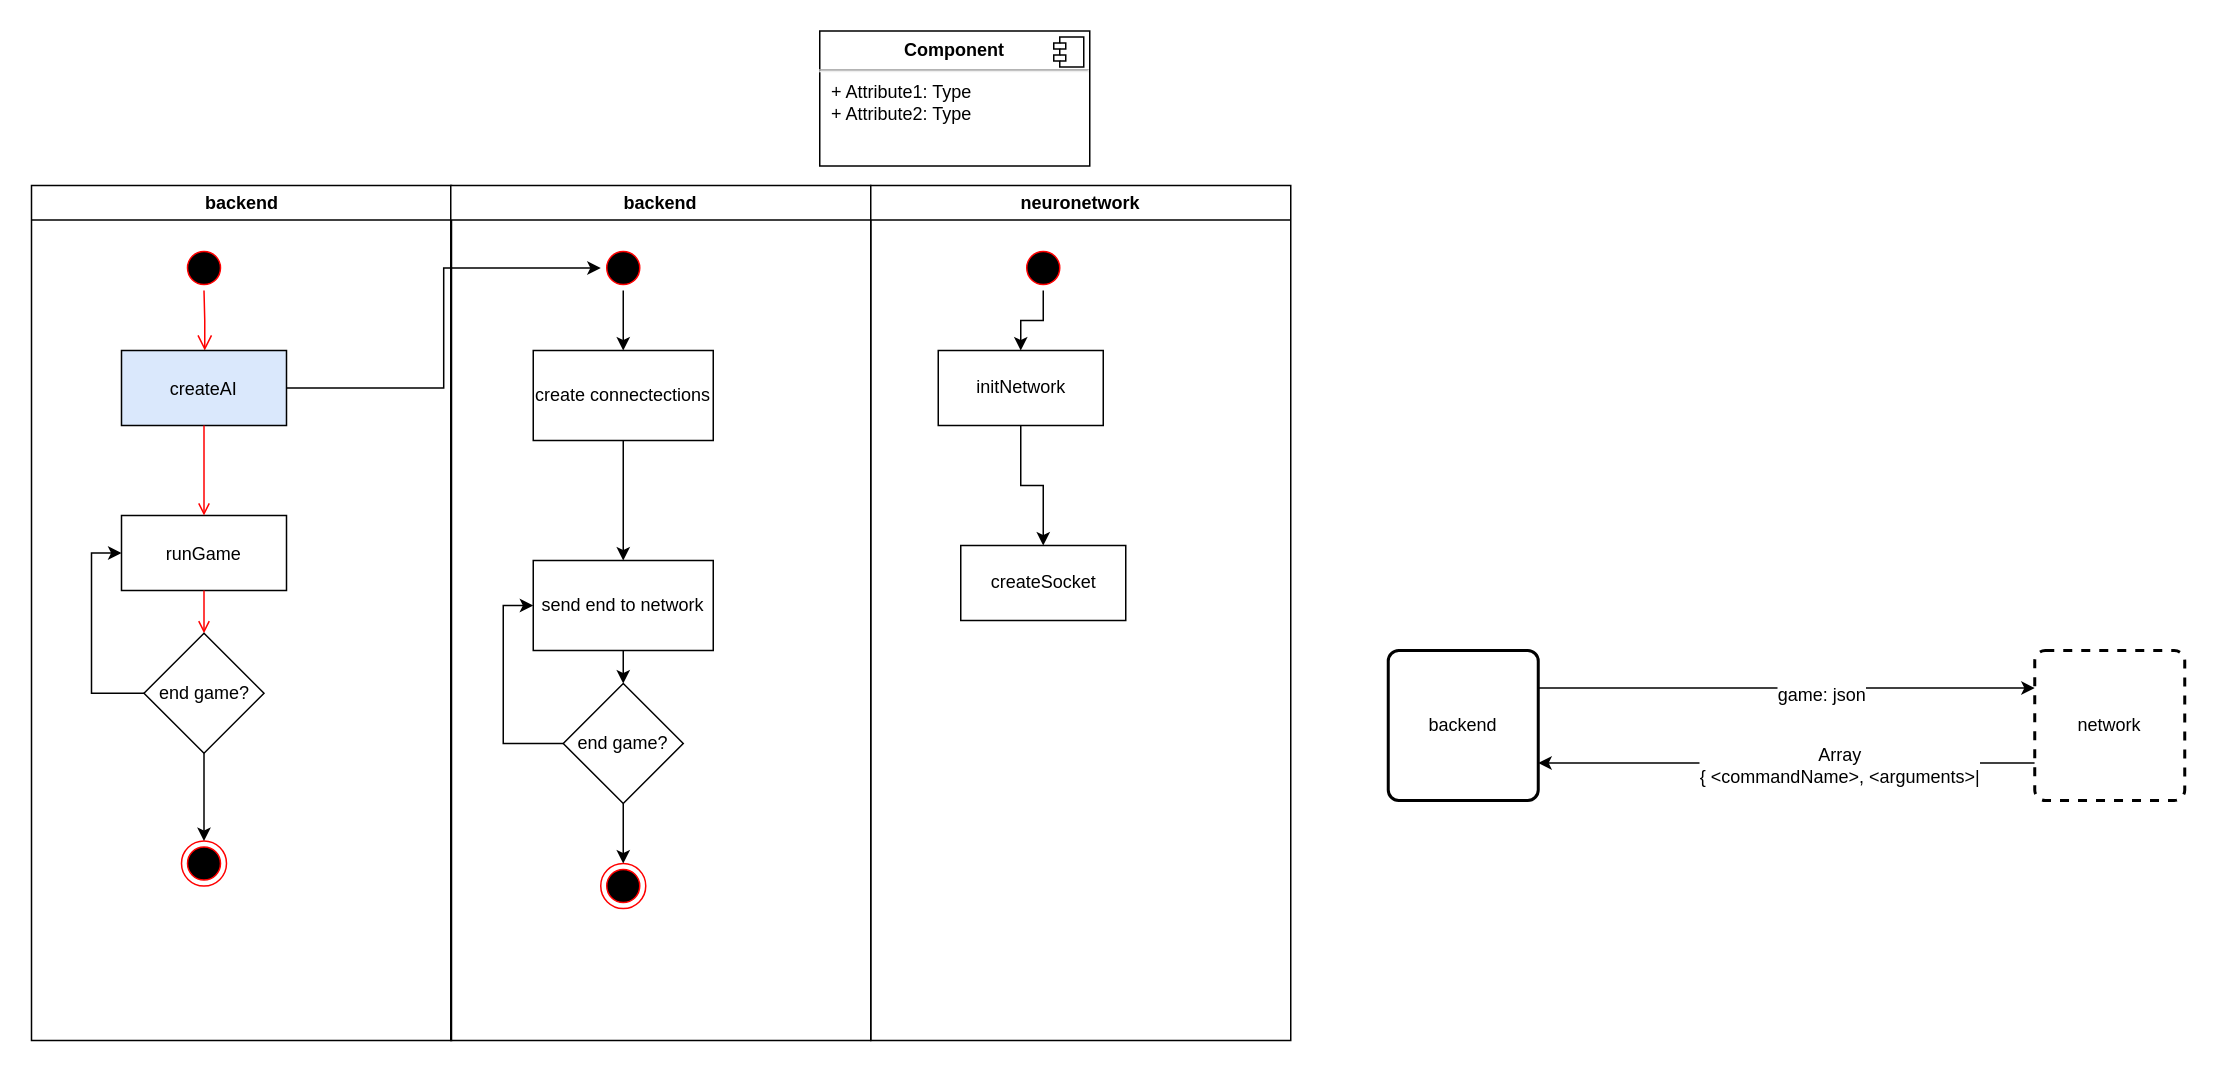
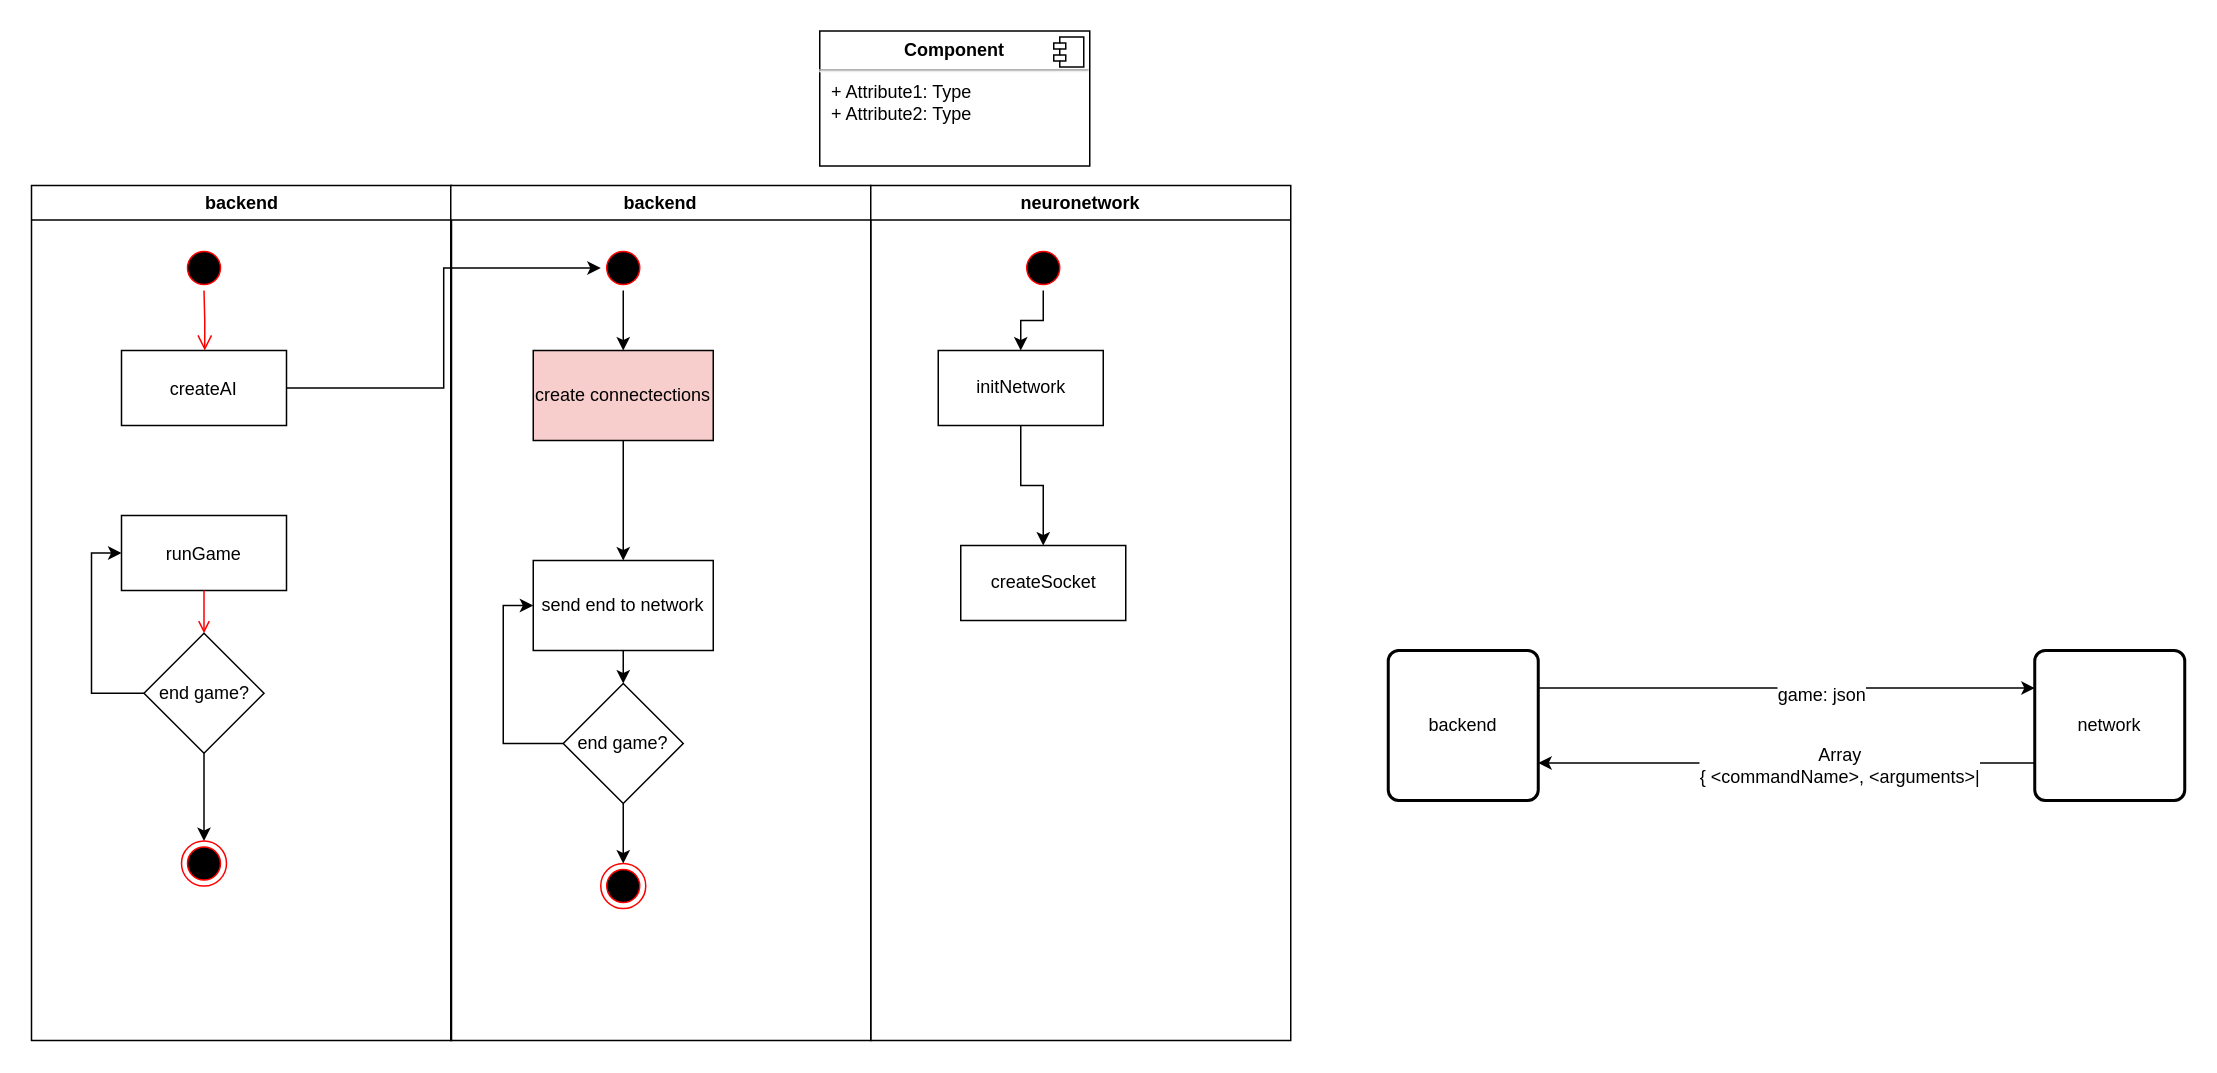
  <mxCell id="0" />
  <mxCell id="1" parent="0" />
  <mxCell id="2" value="backend" style="swimlane;whiteSpace=wrap" parent="1" vertex="1"><mxGeometry x="20.5" y="123" width="280" height="570" as="geometry"><mxRectangle x="164.5" y="128" width="90" height="23" as="alternateBounds" /></mxGeometry></mxCell>
  <mxCell id="3" value="" style="ellipse;shape=startState;fillColor=#000000;strokeColor=#ff0000;" parent="2" vertex="1"><mxGeometry x="100" y="40" width="30" height="30" as="geometry" /></mxCell>
  <mxCell id="4" value="" style="edgeStyle=elbowEdgeStyle;elbow=horizontal;verticalAlign=bottom;endArrow=open;endSize=8;strokeColor=#FF0000;endFill=1;rounded=0" parent="2" source="3" target="5" edge="1"><mxGeometry x="100" y="40" as="geometry"><mxPoint x="115" y="110" as="targetPoint" /></mxGeometry></mxCell>
- <mxCell id="5" value="createAI" style="fillColor=#dae8fc;" parent="2" vertex="1"><mxGeometry x="60" y="110" width="110" height="50" as="geometry" /></mxCell>
+ <mxCell id="5" value="createAI" style="" parent="2" vertex="1"><mxGeometry x="60" y="110" width="110" height="50" as="geometry" /></mxCell>
  <mxCell id="6" value="runGame" style="" parent="2" vertex="1"><mxGeometry x="60" y="220" width="110" height="50" as="geometry" /></mxCell>
- <mxCell id="7" value="" style="endArrow=open;strokeColor=#FF0000;endFill=1;rounded=0" parent="2" source="5" target="6" edge="1"><mxGeometry relative="1" as="geometry" /></mxCell>
  <mxCell id="8" value="" style="endArrow=open;strokeColor=#FF0000;endFill=1;rounded=0;entryX=0.5;entryY=0;entryDx=0;entryDy=0;" parent="2" source="6" target="12" edge="1"><mxGeometry relative="1" as="geometry"><mxPoint x="115.0" y="325" as="targetPoint" /></mxGeometry></mxCell>
  <mxCell id="9" value="" style="ellipse;html=1;shape=endState;fillColor=#000000;strokeColor=#ff0000;" parent="2" vertex="1"><mxGeometry x="100" y="437" width="30" height="30" as="geometry" /></mxCell>
  <mxCell id="10" style="edgeStyle=orthogonalEdgeStyle;rounded=0;orthogonalLoop=1;jettySize=auto;html=1;exitX=0.5;exitY=1;exitDx=0;exitDy=0;entryX=0.5;entryY=0;entryDx=0;entryDy=0;" parent="2" source="12" target="9" edge="1"><mxGeometry relative="1" as="geometry" /></mxCell>
  <mxCell id="11" style="edgeStyle=orthogonalEdgeStyle;rounded=0;orthogonalLoop=1;jettySize=auto;html=1;exitX=0;exitY=0.5;exitDx=0;exitDy=0;entryX=0;entryY=0.5;entryDx=0;entryDy=0;" edge="1" parent="2" source="12" target="6"><mxGeometry relative="1" as="geometry" /></mxCell>
  <mxCell id="12" value="end game?" style="rhombus;whiteSpace=wrap;html=1;" parent="2" vertex="1"><mxGeometry x="75" y="298.5" width="80" height="80" as="geometry" /></mxCell>
  <mxCell id="13" value="backend" style="swimlane;whiteSpace=wrap" parent="1" vertex="1"><mxGeometry x="300" y="123" width="280" height="570" as="geometry"><mxRectangle x="164.5" y="128" width="90" height="23" as="alternateBounds" /></mxGeometry></mxCell>
  <mxCell id="14" style="edgeStyle=orthogonalEdgeStyle;rounded=0;orthogonalLoop=1;jettySize=auto;html=1;exitX=0.5;exitY=1;exitDx=0;exitDy=0;" edge="1" parent="13" source="15" target="17"><mxGeometry relative="1" as="geometry" /></mxCell>
  <mxCell id="15" value="" style="ellipse;shape=startState;fillColor=#000000;strokeColor=#ff0000;" parent="13" vertex="1"><mxGeometry x="100" y="40" width="30" height="30" as="geometry" /></mxCell>
  <mxCell id="16" value="" style="edgeStyle=orthogonalEdgeStyle;rounded=0;orthogonalLoop=1;jettySize=auto;html=1;" edge="1" parent="13" source="17" target="19"><mxGeometry relative="1" as="geometry" /></mxCell>
- <mxCell id="17" value="create connectections" style="rounded=0;whiteSpace=wrap;html=1;" vertex="1" parent="13"><mxGeometry x="55" y="110" width="120" height="60" as="geometry" /></mxCell>
+ <mxCell id="17" value="create connectections" style="rounded=0;whiteSpace=wrap;html=1;fillColor=#f8cecc;" vertex="1" parent="13"><mxGeometry x="55" y="110" width="120" height="60" as="geometry" /></mxCell>
  <mxCell id="18" style="edgeStyle=orthogonalEdgeStyle;rounded=0;orthogonalLoop=1;jettySize=auto;html=1;exitX=0.5;exitY=1;exitDx=0;exitDy=0;entryX=0.5;entryY=0;entryDx=0;entryDy=0;" edge="1" parent="13" source="19" target="21"><mxGeometry relative="1" as="geometry" /></mxCell>
  <mxCell id="19" value="send end to network" style="rounded=0;whiteSpace=wrap;html=1;" vertex="1" parent="13"><mxGeometry x="55" y="250" width="120" height="60" as="geometry" /></mxCell>
  <mxCell id="20" style="edgeStyle=orthogonalEdgeStyle;rounded=0;orthogonalLoop=1;jettySize=auto;html=1;exitX=0;exitY=0.5;exitDx=0;exitDy=0;entryX=0;entryY=0.5;entryDx=0;entryDy=0;" edge="1" parent="13" source="21" target="19"><mxGeometry relative="1" as="geometry"><mxPoint x="46" y="255" as="targetPoint" /></mxGeometry></mxCell>
  <mxCell id="21" value="end game?" style="rhombus;whiteSpace=wrap;html=1;" vertex="1" parent="13"><mxGeometry x="75" y="332" width="80" height="80" as="geometry" /></mxCell>
  <mxCell id="22" value="" style="ellipse;html=1;shape=endState;fillColor=#000000;strokeColor=#ff0000;" vertex="1" parent="13"><mxGeometry x="100" y="452" width="30" height="30" as="geometry" /></mxCell>
  <mxCell id="23" style="edgeStyle=orthogonalEdgeStyle;rounded=0;orthogonalLoop=1;jettySize=auto;html=1;exitX=0.5;exitY=1;exitDx=0;exitDy=0;" edge="1" parent="13" source="21" target="22"><mxGeometry relative="1" as="geometry"><mxPoint x="115" y="452" as="targetPoint" /></mxGeometry></mxCell>
  <mxCell id="24" value="&lt;p style=&quot;margin:0px;margin-top:6px;text-align:center;&quot;&gt;&lt;b&gt;Component&lt;/b&gt;&lt;/p&gt;&lt;hr/&gt;&lt;p style=&quot;margin:0px;margin-left:8px;&quot;&gt;+ Attribute1: Type&lt;br/&gt;+ Attribute2: Type&lt;/p&gt;" style="align=left;overflow=fill;html=1;" parent="1" vertex="1"><mxGeometry x="546" y="20" width="180" height="90" as="geometry" /></mxCell>
  <mxCell id="25" value="" style="shape=component;jettyWidth=8;jettyHeight=4;" parent="24" vertex="1"><mxGeometry x="1" width="20" height="20" relative="1" as="geometry"><mxPoint x="-24" y="4" as="offset" /></mxGeometry></mxCell>
  <mxCell id="26" style="edgeStyle=orthogonalEdgeStyle;rounded=0;orthogonalLoop=1;jettySize=auto;html=1;exitX=1;exitY=0.5;exitDx=0;exitDy=0;entryX=0;entryY=0.5;entryDx=0;entryDy=0;" edge="1" parent="1" source="5" target="15"><mxGeometry relative="1" as="geometry" /></mxCell>
  <mxCell id="27" value="neuronetwork" style="swimlane;whiteSpace=wrap" vertex="1" parent="1"><mxGeometry x="580" y="123" width="280" height="570" as="geometry"><mxRectangle x="164.5" y="128" width="90" height="23" as="alternateBounds" /></mxGeometry></mxCell>
  <mxCell id="28" style="edgeStyle=orthogonalEdgeStyle;rounded=0;orthogonalLoop=1;jettySize=auto;html=1;exitX=0.5;exitY=1;exitDx=0;exitDy=0;" edge="1" parent="27" source="29" target="31"><mxGeometry relative="1" as="geometry"><mxPoint x="115" y="110" as="targetPoint" /></mxGeometry></mxCell>
  <mxCell id="29" value="" style="ellipse;shape=startState;fillColor=#000000;strokeColor=#ff0000;" vertex="1" parent="27"><mxGeometry x="100" y="40" width="30" height="30" as="geometry" /></mxCell>
  <mxCell id="30" value="" style="edgeStyle=orthogonalEdgeStyle;rounded=0;orthogonalLoop=1;jettySize=auto;html=1;" edge="1" parent="27" source="31" target="32"><mxGeometry relative="1" as="geometry" /></mxCell>
  <mxCell id="31" value="initNetwork" style="html=1;" vertex="1" parent="27"><mxGeometry x="45" y="110" width="110" height="50" as="geometry" /></mxCell>
  <mxCell id="32" value="createSocket" style="html=1;" vertex="1" parent="27"><mxGeometry x="60" y="240" width="110" height="50" as="geometry" /></mxCell>
  <mxCell id="33" style="edgeStyle=orthogonalEdgeStyle;rounded=0;orthogonalLoop=1;jettySize=auto;html=1;exitX=1;exitY=0.25;exitDx=0;exitDy=0;entryX=0;entryY=0.25;entryDx=0;entryDy=0;" edge="1" parent="1" source="35" target="38"><mxGeometry relative="1" as="geometry"><mxPoint x="1126" y="452" as="targetPoint" /></mxGeometry></mxCell>
  <mxCell id="34" value="game: json" style="text;html=1;resizable=0;points=[];align=center;verticalAlign=middle;labelBackgroundColor=#ffffff;" vertex="1" connectable="0" parent="33"><mxGeometry x="0.133" y="-4" relative="1" as="geometry"><mxPoint as="offset" /></mxGeometry></mxCell>
  <mxCell id="35" value="backend" style="rounded=1;whiteSpace=wrap;html=1;absoluteArcSize=1;arcSize=14;strokeWidth=2;" vertex="1" parent="1"><mxGeometry x="925" y="433" width="100" height="100" as="geometry" /></mxCell>
  <mxCell id="36" style="edgeStyle=orthogonalEdgeStyle;rounded=0;orthogonalLoop=1;jettySize=auto;html=1;exitX=0;exitY=0.75;exitDx=0;exitDy=0;entryX=1;entryY=0.75;entryDx=0;entryDy=0;" edge="1" parent="1" source="38" target="35"><mxGeometry relative="1" as="geometry" /></mxCell>
  <mxCell id="37" value="&lt;div&gt;Array&lt;/div&gt;&lt;div&gt;{ &amp;lt;commandName&amp;gt;, &amp;lt;arguments&amp;gt;|&lt;/div&gt;" style="text;html=1;resizable=0;points=[];align=center;verticalAlign=middle;labelBackgroundColor=#ffffff;" vertex="1" connectable="0" parent="36"><mxGeometry x="-0.211" y="1" relative="1" as="geometry"><mxPoint as="offset" /></mxGeometry></mxCell>
- <mxCell id="38" value="network" style="rounded=1;whiteSpace=wrap;html=1;absoluteArcSize=1;arcSize=14;strokeWidth=2;dashed=1;" vertex="1" parent="1"><mxGeometry x="1356" y="433" width="100" height="100" as="geometry" /></mxCell>
+ <mxCell id="38" value="network" style="rounded=1;whiteSpace=wrap;html=1;absoluteArcSize=1;arcSize=14;strokeWidth=2;" vertex="1" parent="1"><mxGeometry x="1356" y="433" width="100" height="100" as="geometry" /></mxCell>
